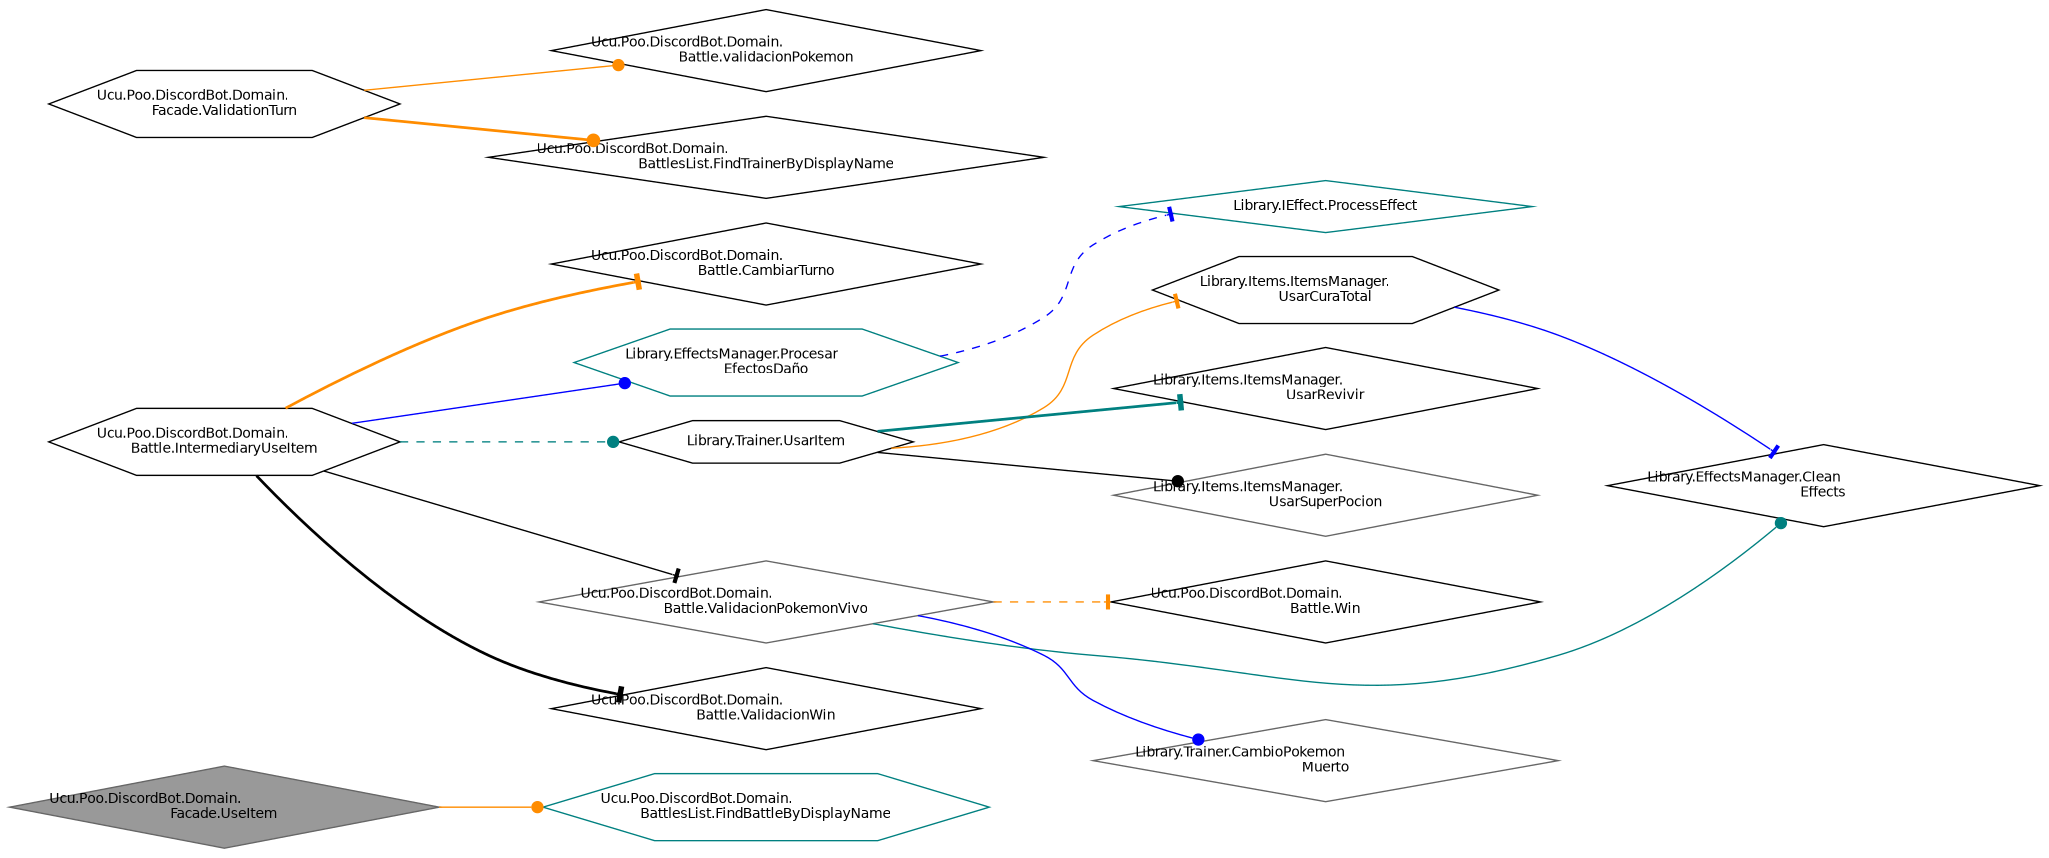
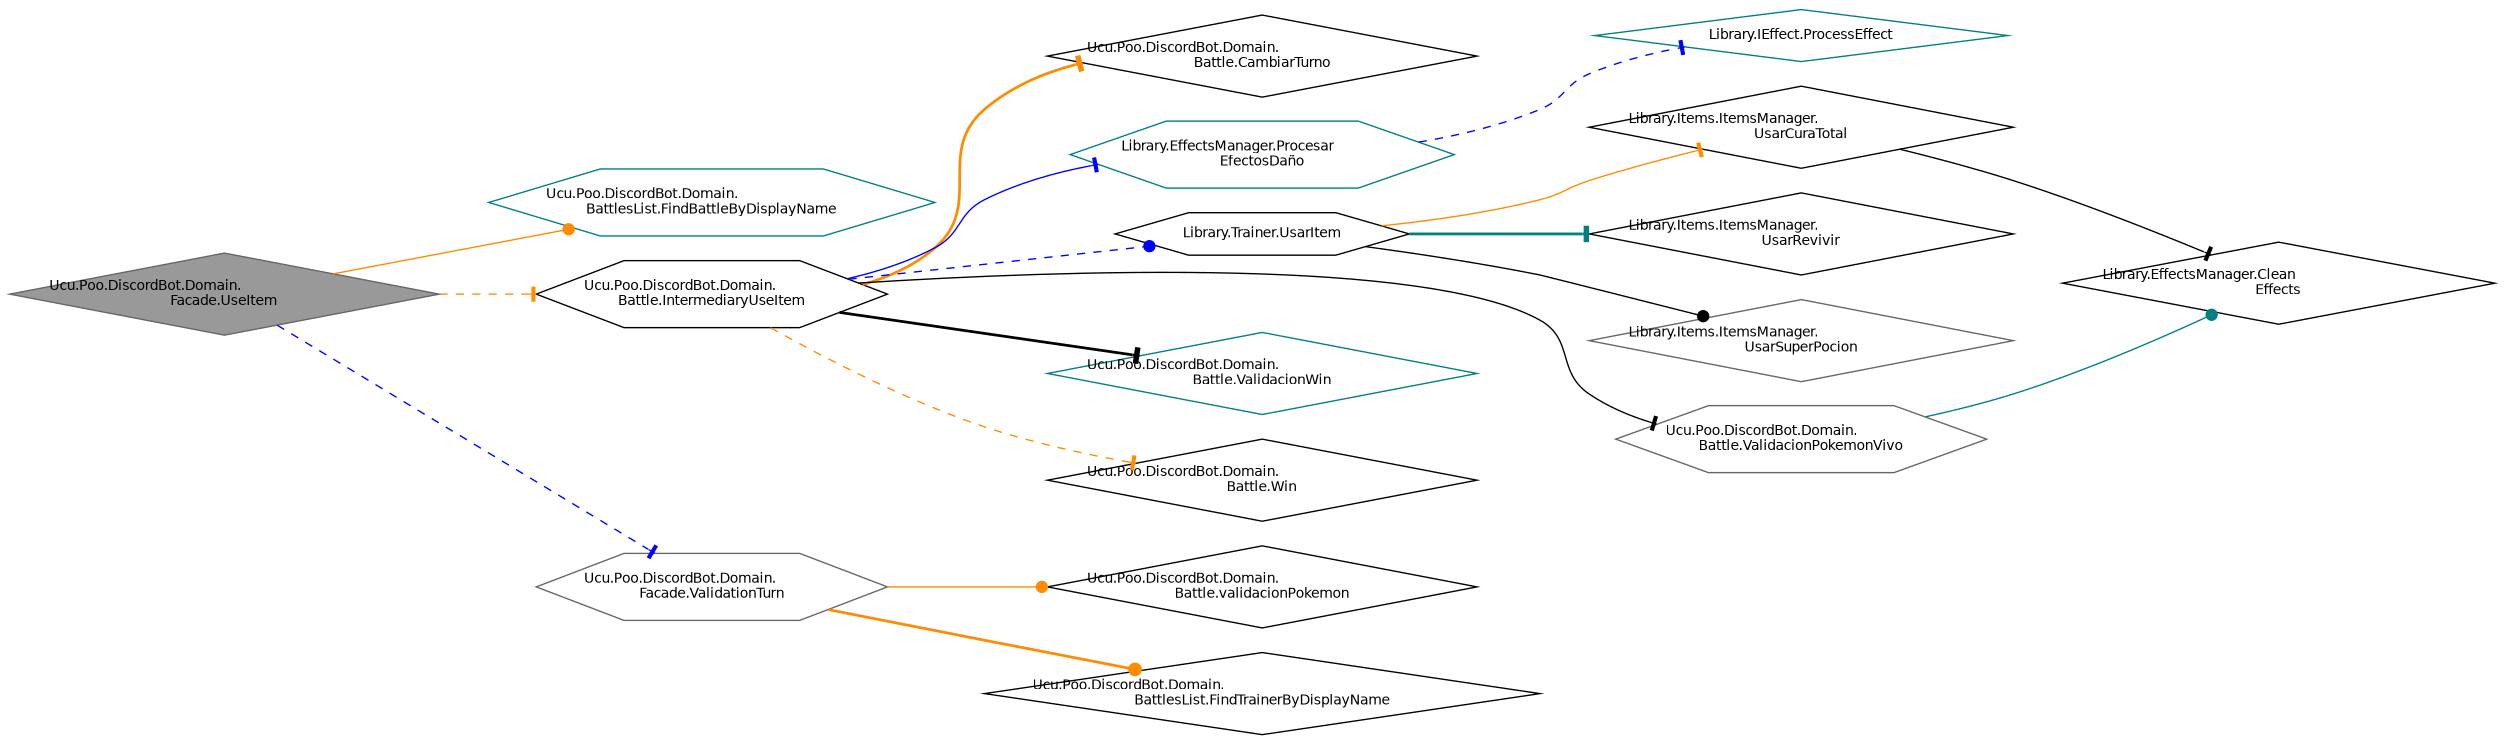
  digraph {
    rankdir=LR
    node [color=black fillcolor=white fontname=Helvetica fontsize=10 shape=diamond style=filled]
    edge [arrowhead=tee color=darkorange fontname=Helvetica fontsize=10 labelfontname=Helvetica labelfontsize=10 style=solid]
    n1 [color=gray40 fillcolor=grey60 fontcolor=black height=0.2 label="Ucu.Poo.DiscordBot.Domain.\lFacade.UseItem" width=0.4]
    n2 [color=teal height=0.2 label="Ucu.Poo.DiscordBot.Domain.\lBattlesList.FindBattleByDisplayName" shape=hexagon width=0.4]
    n3 [height=0.2 label="Ucu.Poo.DiscordBot.Domain.\lBattle.IntermediaryUseItem" shape=hexagon width=0.4]
-   n4 [height=0.2 label="Ucu.Poo.DiscordBot.Domain.\lFacade.ValidationTurn" shape=hexagon width=0.4]
+   n4 [color=gray40 height=0.2 label="Ucu.Poo.DiscordBot.Domain.\lFacade.ValidationTurn" shape=hexagon width=0.4]
    n5 [height=0.2 label="Ucu.Poo.DiscordBot.Domain.\lBattle.CambiarTurno" width=0.4]
    n6 [color=teal height=0.2 label="Library.EffectsManager.Procesar\lEfectosDaño" shape=hexagon width=0.4]
    n7 [height=0.2 label="Library.Trainer.UsarItem" shape=hexagon width=0.4]
-   n8 [color=gray40 height=0.2 label="Ucu.Poo.DiscordBot.Domain.\lBattle.ValidacionPokemonVivo" width=0.4]
-   n9 [height=0.2 label="Ucu.Poo.DiscordBot.Domain.\lBattle.ValidacionWin" width=0.4]
+   n8 [color=gray40 height=0.2 label="Ucu.Poo.DiscordBot.Domain.\lBattle.ValidacionPokemonVivo" shape=hexagon width=0.4]
+   n9 [color=teal height=0.2 label="Ucu.Poo.DiscordBot.Domain.\lBattle.ValidacionWin" width=0.4]
    n10 [height=0.2 label="Ucu.Poo.DiscordBot.Domain.\lBattle.Win" width=0.4]
    n11 [height=0.2 label="Ucu.Poo.DiscordBot.Domain.\lBattle.validacionPokemon" width=0.4]
    n12 [height=0.2 label="Ucu.Poo.DiscordBot.Domain.\lBattlesList.FindTrainerByDisplayName" width=0.4]
    n13 [color=teal height=0.2 label="Library.IEffect.ProcessEffect" width=0.4]
-   n14 [height=0.2 label="Library.Items.ItemsManager.\lUsarCuraTotal" shape=hexagon width=0.4]
+   n14 [height=0.2 label="Library.Items.ItemsManager.\lUsarCuraTotal" width=0.4]
    n15 [height=0.2 label="Library.Items.ItemsManager.\lUsarRevivir" width=0.4]
    n16 [color=gray40 height=0.2 label="Library.Items.ItemsManager.\lUsarSuperPocion" width=0.4]
    n17 [height=0.2 label="Library.EffectsManager.Clean\lEffects" width=0.4]
-   n18 [color=gray40 height=0.2 label="Library.Trainer.CambioPokemon\lMuerto" width=0.4]
    n1 -> n2 [arrowhead=dot]
+   n1 -> n3 [style=dashed]
+   n1 -> n4 [color=blue style=dashed]
    n3 -> n5 [style=bold]
-   n3 -> n6 [arrowhead=dot color=blue]
-   n3 -> n7 [arrowhead=dot color=teal style=dashed]
+   n3 -> n6 [color=blue]
+   n3 -> n7 [arrowhead=dot color=blue style=dashed]
    n3 -> n8 [color=black]
    n3 -> n9 [color=black style=bold]
-   n8 -> n10 [style=dashed]
+   n3 -> n10 [style=dashed]
    n4 -> n11 [arrowhead=dot]
    n4 -> n12 [arrowhead=dot style=bold]
    n6 -> n13 [color=blue style=dashed]
    n7 -> n14
    n7 -> n15 [color=teal style=bold]
    n7 -> n16 [arrowhead=dot color=black]
    n8 -> n17 [arrowhead=dot color=teal]
-   n8 -> n18 [arrowhead=dot color=blue]
-   n14 -> n17 [color=blue]
+   n14 -> n17 [color=black]
  }
